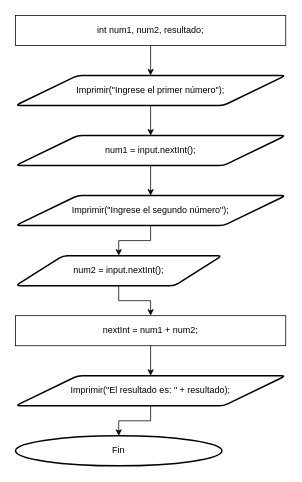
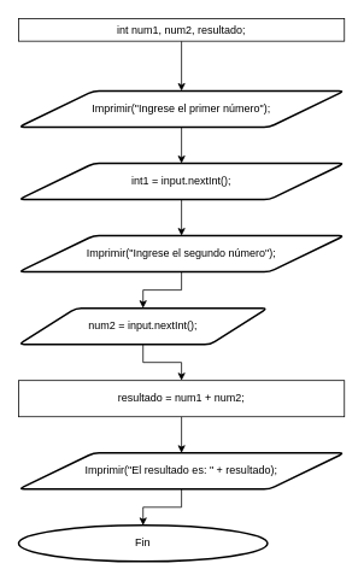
  <mxCell id="0" />
  <mxCell id="1" parent="0" />
  <mxCell id="2" style="edgeStyle=orthogonalEdgeStyle;rounded=0;orthogonalLoop=1;jettySize=auto;html=1;exitX=0.5;exitY=1;exitDx=0;exitDy=0;entryX=0.5;entryY=0;entryDx=0;entryDy=0;" edge="1" parent="1" source="3" target="5"><mxGeometry relative="1" as="geometry" /></mxCell>
- <mxCell id="3" value="int num1, num2, resultado;" style="rounded=0;whiteSpace=wrap;html=1;" vertex="1" parent="1"><mxGeometry x="20" y="20" width="360" height="40" as="geometry" /></mxCell>
+ <mxCell id="3" value="int num1, num2, resultado;" style="rounded=0;whiteSpace=wrap;html=1;" vertex="1" parent="1"><mxGeometry x="20" y="20" width="360" height="25" as="geometry" /></mxCell>
  <mxCell id="4" style="edgeStyle=orthogonalEdgeStyle;rounded=0;orthogonalLoop=1;jettySize=auto;html=1;exitX=0.5;exitY=1;exitDx=0;exitDy=0;entryX=0.5;entryY=0;entryDx=0;entryDy=0;" edge="1" parent="1" source="5" target="7"><mxGeometry relative="1" as="geometry" /></mxCell>
  <mxCell id="5" value="Imprimir(&quot;Ingrese el primer número&quot;);" style="shape=parallelogram;html=1;strokeWidth=2;perimeter=parallelogramPerimeter;whiteSpace=wrap;rounded=1;arcSize=12;size=0.23;" vertex="1" parent="1"><mxGeometry x="20" y="100" width="360" height="40" as="geometry" /></mxCell>
  <mxCell id="6" style="edgeStyle=orthogonalEdgeStyle;rounded=0;orthogonalLoop=1;jettySize=auto;html=1;exitX=0.5;exitY=1;exitDx=0;exitDy=0;entryX=0.5;entryY=0;entryDx=0;entryDy=0;" edge="1" parent="1" source="7" target="9"><mxGeometry relative="1" as="geometry" /></mxCell>
- <mxCell id="7" value="num1 = input.nextInt();" style="shape=parallelogram;html=1;strokeWidth=2;perimeter=parallelogramPerimeter;whiteSpace=wrap;rounded=1;arcSize=12;size=0.23;" vertex="1" parent="1"><mxGeometry x="20" y="180" width="360" height="40" as="geometry" /></mxCell>
+ <mxCell id="7" value="int1 = input.nextInt();" style="shape=parallelogram;html=1;strokeWidth=2;perimeter=parallelogramPerimeter;whiteSpace=wrap;rounded=1;arcSize=12;size=0.23;" vertex="1" parent="1"><mxGeometry x="20" y="180" width="360" height="40" as="geometry" /></mxCell>
  <mxCell id="8" style="edgeStyle=orthogonalEdgeStyle;rounded=0;orthogonalLoop=1;jettySize=auto;html=1;exitX=0.5;exitY=1;exitDx=0;exitDy=0;entryX=0.5;entryY=0;entryDx=0;entryDy=0;" edge="1" parent="1" source="9" target="11"><mxGeometry relative="1" as="geometry" /></mxCell>
  <mxCell id="9" value="Imprimir(&quot;Ingrese el segundo número&quot;);" style="shape=parallelogram;html=1;strokeWidth=2;perimeter=parallelogramPerimeter;whiteSpace=wrap;rounded=1;arcSize=12;size=0.23;" vertex="1" parent="1"><mxGeometry x="20" y="260" width="360" height="40" as="geometry" /></mxCell>
  <mxCell id="10" style="edgeStyle=orthogonalEdgeStyle;rounded=0;orthogonalLoop=1;jettySize=auto;html=1;exitX=0.5;exitY=1;exitDx=0;exitDy=0;entryX=0.5;entryY=0;entryDx=0;entryDy=0;" edge="1" parent="1" source="11" target="13"><mxGeometry relative="1" as="geometry" /></mxCell>
  <mxCell id="11" value="num2 = input.nextInt();" style="shape=parallelogram;html=1;strokeWidth=2;perimeter=parallelogramPerimeter;whiteSpace=wrap;rounded=1;arcSize=12;size=0.23;" vertex="1" parent="1"><mxGeometry x="20" y="340" width="275" height="40" as="geometry" /></mxCell>
  <mxCell id="12" style="edgeStyle=orthogonalEdgeStyle;rounded=0;orthogonalLoop=1;jettySize=auto;html=1;exitX=0.5;exitY=1;exitDx=0;exitDy=0;entryX=0.5;entryY=0;entryDx=0;entryDy=0;" edge="1" parent="1" source="13" target="14"><mxGeometry relative="1" as="geometry" /></mxCell>
- <mxCell id="13" value="nextInt = num1 + num2;" style="rounded=0;whiteSpace=wrap;html=1;" vertex="1" parent="1"><mxGeometry x="20" y="420" width="360" height="40" as="geometry" /></mxCell>
+ <mxCell id="13" value="resultado = num1 + num2;" style="rounded=0;whiteSpace=wrap;html=1;" vertex="1" parent="1"><mxGeometry x="20" y="420" width="360" height="40" as="geometry" /></mxCell>
  <mxCell id="14" value="Imprimir(&quot;El resultado es: &quot; + resultado);" style="shape=parallelogram;html=1;strokeWidth=2;perimeter=parallelogramPerimeter;whiteSpace=wrap;rounded=1;arcSize=12;size=0.23;" vertex="1" parent="1"><mxGeometry x="20" y="500" width="360" height="40" as="geometry" /></mxCell>
  <mxCell id="15" value="Fin" style="strokeWidth=2;html=1;shape=mxgraph.flowchart.start_1;whiteSpace=wrap;" vertex="1" parent="1"><mxGeometry x="20" y="580" width="275" height="40" as="geometry" /></mxCell>
  <mxCell id="16" style="edgeStyle=orthogonalEdgeStyle;rounded=0;orthogonalLoop=1;jettySize=auto;html=1;exitX=0.5;exitY=1;exitDx=0;exitDy=0;entryX=0.5;entryY=0;entryDx=0;entryDy=0;entryPerimeter=0;" edge="1" parent="1" source="14" target="15"><mxGeometry relative="1" as="geometry" /></mxCell>
